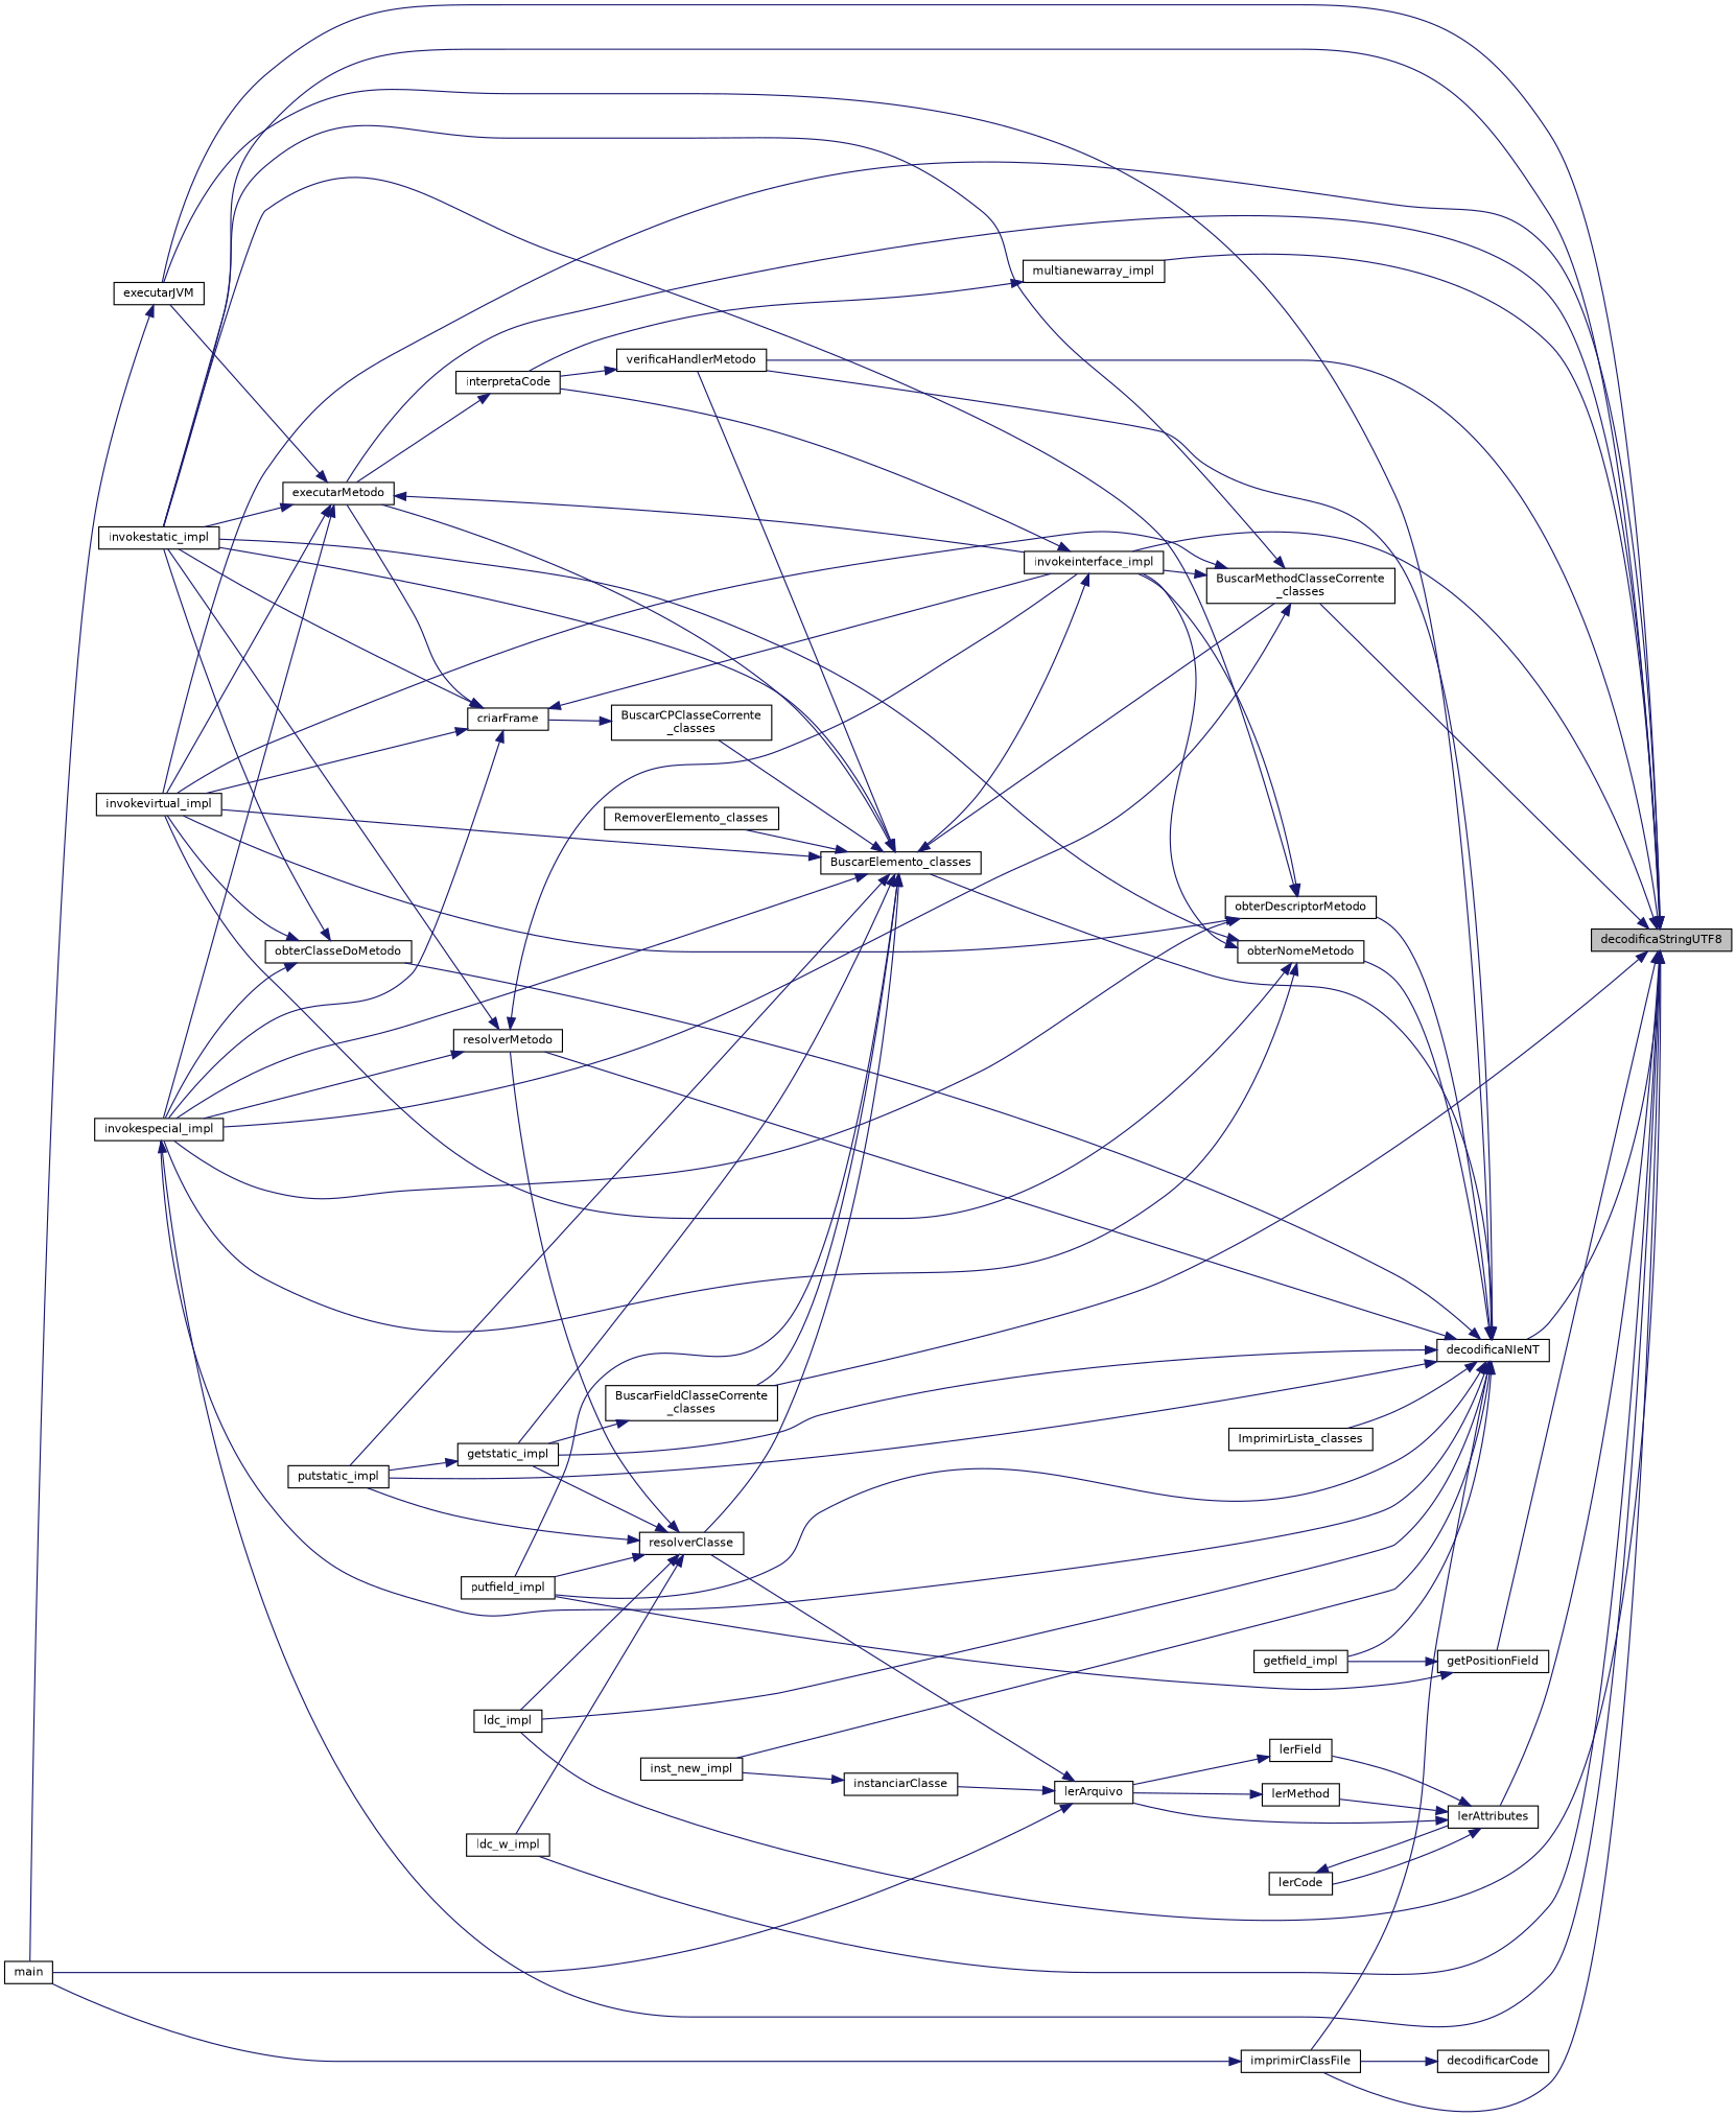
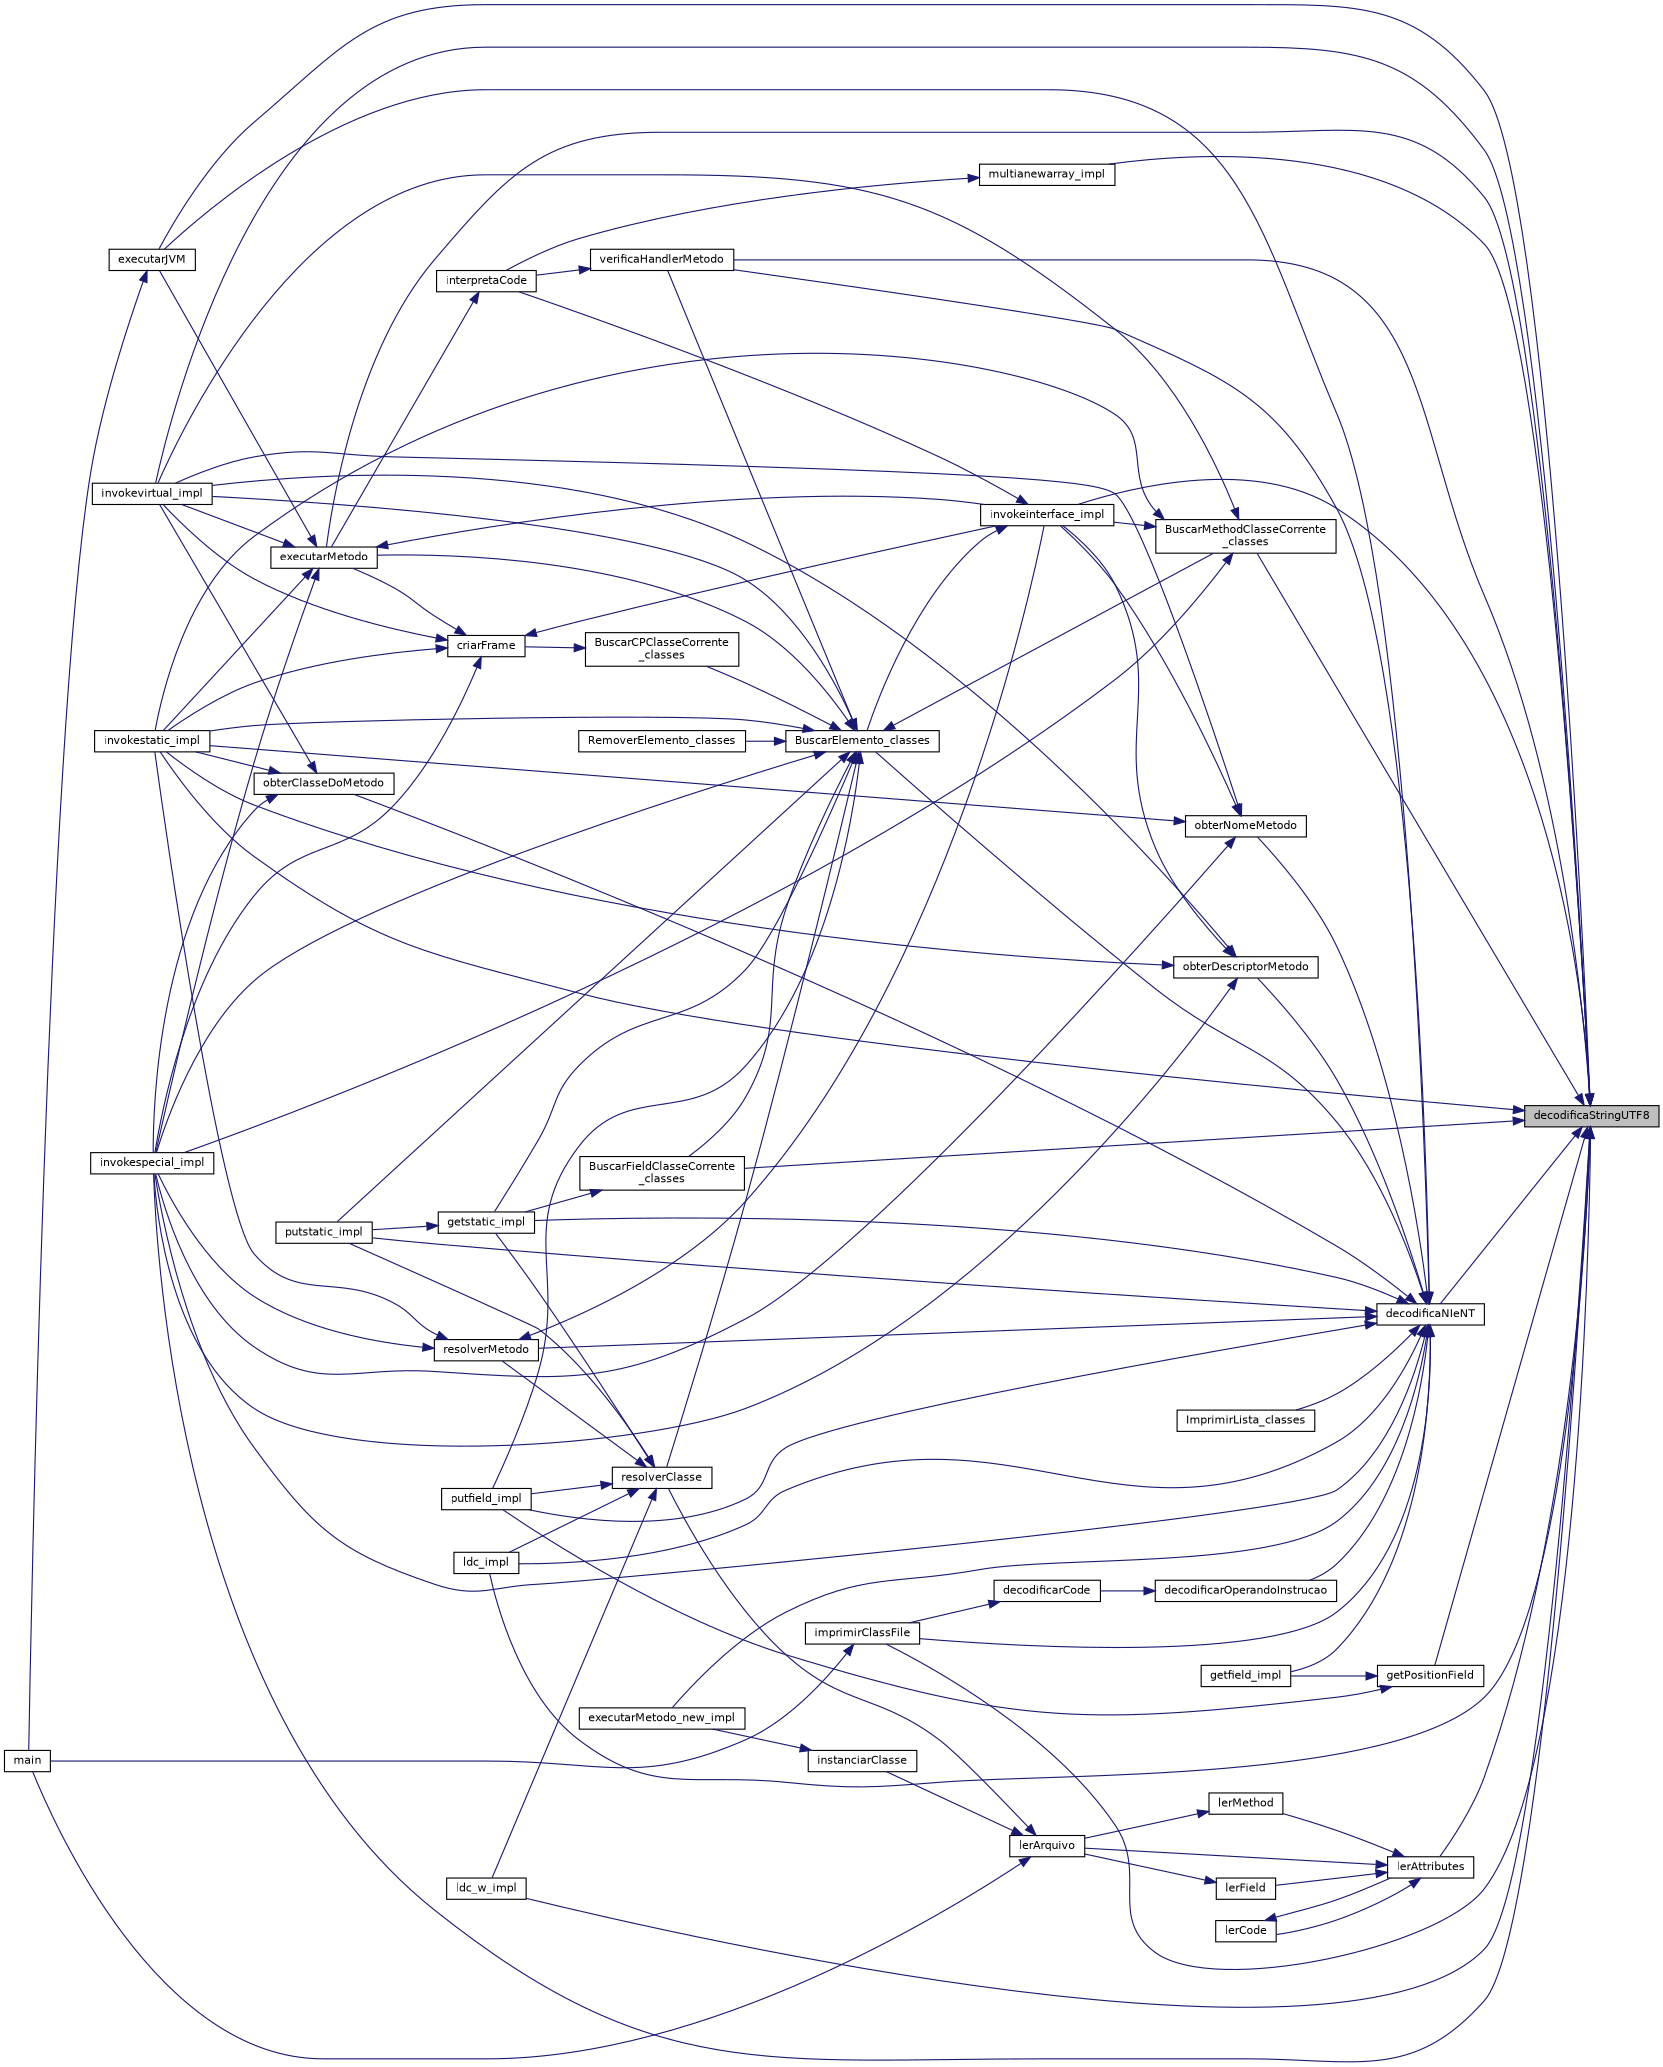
  digraph {
    rankdir=RL
    node [color=black fillcolor=white fontname=Helvetica fontsize=10 shape=record style=filled]
    edge [color=midnightblue dir=back fontname=Helvetica fontsize=10 labelfontname=Helvetica labelfontsize=10 style=solid]
    n1 [fillcolor=grey75 fontcolor=black height=0.2 label=decodificaStringUTF8 width=0.4]
    n2 [height=0.2 label="BuscarFieldClasseCorrente\l_classes" width=0.4]
    n3 [height=0.2 label="BuscarMethodClasseCorrente\l_classes" width=0.4]
    n4 [height=0.2 label=invokeinterface_impl width=0.4]
    n5 [height=0.2 label=executarMetodo width=0.4]
    n6 [height=0.2 label=executarJVM width=0.4]
    n7 [height=0.2 label=invokespecial_impl width=0.4]
    n8 [height=0.2 label=invokestatic_impl width=0.4]
    n9 [height=0.2 label=invokevirtual_impl width=0.4]
    n10 [height=0.2 label=decodificaNIeNT width=0.4]
    n11 [height=0.2 label=ldc_impl width=0.4]
    n12 [height=0.2 label=ldc_w_impl width=0.4]
    n13 [height=0.2 label=verificaHandlerMetodo width=0.4]
    n14 [height=0.2 label=imprimirClassFile width=0.4]
    n15 [height=0.2 label=getPositionField width=0.4]
    n16 [height=0.2 label=lerAttributes width=0.4]
    n17 [height=0.2 label=multianewarray_impl width=0.4]
    n18 [height=0.2 label=getstatic_impl width=0.4]
    n19 [height=0.2 label=interpretaCode width=0.4]
    n20 [height=0.2 label=BuscarElemento_classes width=0.4]
    n21 [height=0.2 label=main width=0.4]
    n22 [height=0.2 label=putstatic_impl width=0.4]
    n23 [height=0.2 label=putfield_impl width=0.4]
    n24 [height=0.2 label=resolverMetodo width=0.4]
+   n25 [height=0.2 label=decodificarOperandoInstrucao width=0.4]
    n26 [height=0.2 label=getfield_impl width=0.4]
    n27 [height=0.2 label=ImprimirLista_classes width=0.4]
-   n28 [height=0.2 label=inst_new_impl width=0.4]
+   n28 [height=0.2 label=executarMetodo_new_impl width=0.4]
    n29 [height=0.2 label=obterClasseDoMetodo width=0.4]
    n30 [height=0.2 label=obterDescriptorMetodo width=0.4]
    n31 [height=0.2 label=obterNomeMetodo width=0.4]
    n32 [height=0.2 label=lerArquivo width=0.4]
    n33 [height=0.2 label=lerCode width=0.4]
    n34 [height=0.2 label=lerField width=0.4]
    n35 [height=0.2 label=lerMethod width=0.4]
    n36 [height=0.2 label="BuscarCPClasseCorrente\l_classes" width=0.4]
    n37 [height=0.2 label=RemoverElemento_classes width=0.4]
    n38 [height=0.2 label=resolverClasse width=0.4]
    n39 [height=0.2 label=decodificarCode width=0.4]
    n40 [height=0.2 label=criarFrame width=0.4]
    n41 [height=0.2 label=instanciarClasse width=0.4]
    n1 -> n2
    n1 -> n3
    n1 -> n4
    n1 -> n5
    n1 -> n6
-   n7 -> n1
+   n1 -> n7
    n1 -> n8
    n1 -> n9
    n1 -> n10
    n1 -> n11
    n1 -> n12
    n1 -> n13
    n1 -> n14
    n1 -> n15
    n1 -> n16
    n1 -> n17
    n2 -> n18
    n3 -> n4
    n3 -> n7
    n3 -> n8
    n3 -> n9
    n4 -> n19
    n4 -> n20
    n5 -> n4
    n5 -> n6
    n5 -> n7
    n5 -> n8
    n5 -> n9
    n6 -> n21
    n10 -> n6
    n10 -> n7
    n10 -> n11
    n10 -> n13
    n10 -> n14
    n10 -> n18
    n10 -> n20
    n10 -> n22
    n10 -> n23
    n10 -> n24
+   n10 -> n25
    n10 -> n26
    n10 -> n27
    n10 -> n28
    n10 -> n29
    n10 -> n30
    n10 -> n31
    n13 -> n19
    n14 -> n21
    n15 -> n23
    n15 -> n26
    n16 -> n32
    n16 -> n33
    n16 -> n34
    n16 -> n35
    n17 -> n19
    n18 -> n22
    n19 -> n5
    n20 -> n2
    n20 -> n3
    n20 -> n5
    n20 -> n7
    n20 -> n8
    n20 -> n9
    n20 -> n13
    n20 -> n18
    n20 -> n22
    n20 -> n23
    n20 -> n36
    n20 -> n37
    n20 -> n38
    n24 -> n4
    n24 -> n7
    n24 -> n8
+   n25 -> n39
    n29 -> n7
    n29 -> n8
    n29 -> n9
    n30 -> n4
    n30 -> n7
    n30 -> n8
    n30 -> n9
    n31 -> n4
    n31 -> n7
    n31 -> n8
    n31 -> n9
    n32 -> n21
    n32 -> n38
    n32 -> n41
    n33 -> n16
    n34 -> n32
    n35 -> n32
    n36 -> n40
    n38 -> n11
    n38 -> n12
    n38 -> n18
    n38 -> n22
    n38 -> n23
    n38 -> n24
    n39 -> n14
    n40 -> n4
    n40 -> n5
    n40 -> n7
    n40 -> n8
    n40 -> n9
    n41 -> n28
  }
